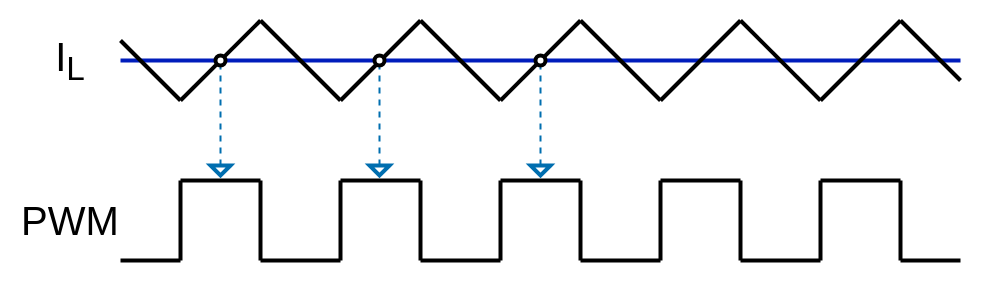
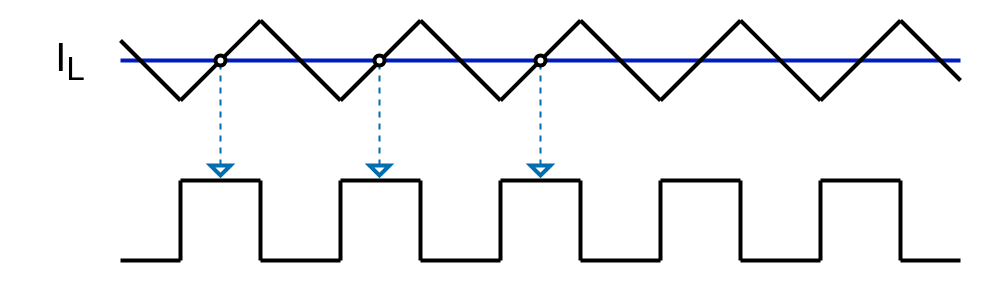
  <mxCell id="0" />
  <mxCell id="1" parent="0" />
  <mxCell id="2" value="" style="endArrow=none;html=1;strokeWidth=2;dashed=1;fillColor=#1ba1e2;strokeColor=#006EAF;" edge="1" parent="1" source="46"><mxGeometry width="50" height="50" relative="1" as="geometry"><mxPoint x="540" y="180" as="sourcePoint" /><mxPoint x="540" y="60" as="targetPoint" /></mxGeometry></mxCell>
  <mxCell id="3" value="" style="endArrow=none;html=1;strokeWidth=2;dashed=1;fillColor=#1ba1e2;strokeColor=#006EAF;" edge="1" parent="1" source="45"><mxGeometry width="50" height="50" relative="1" as="geometry"><mxPoint x="379" y="180" as="sourcePoint" /><mxPoint x="379" y="60" as="targetPoint" /></mxGeometry></mxCell>
  <mxCell id="4" value="" style="endArrow=none;html=1;strokeWidth=2;dashed=1;fillColor=#1ba1e2;strokeColor=#006EAF;" edge="1" parent="1" source="44"><mxGeometry width="50" height="50" relative="1" as="geometry"><mxPoint x="220" y="180" as="sourcePoint" /><mxPoint x="220" y="60" as="targetPoint" /></mxGeometry></mxCell>
  <mxCell id="5" value="" style="endArrow=none;html=1;strokeWidth=4;fillColor=#0050ef;strokeColor=#001DBC;" edge="1" parent="1"><mxGeometry width="50" height="50" relative="1" as="geometry"><mxPoint x="120" y="60" as="sourcePoint" /><mxPoint x="960" y="60" as="targetPoint" /></mxGeometry></mxCell>
  <mxCell id="6" value="" style="endArrow=none;html=1;strokeWidth=4;" parent="1" edge="1"><mxGeometry width="50" height="50" relative="1" as="geometry"><mxPoint x="180" y="260" as="sourcePoint" /><mxPoint x="180" y="180" as="targetPoint" /></mxGeometry></mxCell>
  <mxCell id="7" value="" style="endArrow=none;html=1;strokeWidth=4;" parent="1" edge="1"><mxGeometry width="50" height="50" relative="1" as="geometry"><mxPoint x="180" y="180" as="sourcePoint" /><mxPoint x="260" y="180" as="targetPoint" /></mxGeometry></mxCell>
  <mxCell id="8" value="" style="endArrow=none;html=1;strokeWidth=4;" parent="1" edge="1"><mxGeometry width="50" height="50" relative="1" as="geometry"><mxPoint x="260" y="260" as="sourcePoint" /><mxPoint x="260" y="180" as="targetPoint" /></mxGeometry></mxCell>
  <mxCell id="9" value="" style="endArrow=none;html=1;strokeWidth=4;" parent="1" edge="1"><mxGeometry width="50" height="50" relative="1" as="geometry"><mxPoint x="260" y="260" as="sourcePoint" /><mxPoint x="340" y="260" as="targetPoint" /></mxGeometry></mxCell>
  <mxCell id="10" value="" style="endArrow=none;html=1;strokeWidth=4;" parent="1" edge="1"><mxGeometry width="50" height="50" relative="1" as="geometry"><mxPoint x="340" y="260" as="sourcePoint" /><mxPoint x="340" y="180" as="targetPoint" /></mxGeometry></mxCell>
  <mxCell id="11" value="" style="endArrow=none;html=1;strokeWidth=4;" parent="1" edge="1"><mxGeometry width="50" height="50" relative="1" as="geometry"><mxPoint x="340" y="180" as="sourcePoint" /><mxPoint x="420" y="180" as="targetPoint" /></mxGeometry></mxCell>
  <mxCell id="12" value="" style="endArrow=none;html=1;strokeWidth=4;" parent="1" edge="1"><mxGeometry width="50" height="50" relative="1" as="geometry"><mxPoint x="420" y="260" as="sourcePoint" /><mxPoint x="420" y="180" as="targetPoint" /></mxGeometry></mxCell>
  <mxCell id="13" value="" style="endArrow=none;html=1;strokeWidth=4;" parent="1" edge="1"><mxGeometry width="50" height="50" relative="1" as="geometry"><mxPoint x="420" y="260" as="sourcePoint" /><mxPoint x="500" y="260" as="targetPoint" /></mxGeometry></mxCell>
  <mxCell id="14" value="" style="endArrow=none;html=1;strokeWidth=4;" parent="1" edge="1"><mxGeometry width="50" height="50" relative="1" as="geometry"><mxPoint x="500" y="260" as="sourcePoint" /><mxPoint x="500" y="180" as="targetPoint" /></mxGeometry></mxCell>
  <mxCell id="15" value="" style="endArrow=none;html=1;strokeWidth=4;" parent="1" edge="1"><mxGeometry width="50" height="50" relative="1" as="geometry"><mxPoint x="500" y="180" as="sourcePoint" /><mxPoint x="580" y="180" as="targetPoint" /></mxGeometry></mxCell>
  <mxCell id="16" value="" style="endArrow=none;html=1;strokeWidth=4;" parent="1" edge="1"><mxGeometry width="50" height="50" relative="1" as="geometry"><mxPoint x="580" y="260" as="sourcePoint" /><mxPoint x="580" y="180" as="targetPoint" /></mxGeometry></mxCell>
  <mxCell id="17" value="" style="endArrow=none;html=1;strokeWidth=4;" parent="1" edge="1"><mxGeometry width="50" height="50" relative="1" as="geometry"><mxPoint x="580" y="260" as="sourcePoint" /><mxPoint x="660" y="260" as="targetPoint" /></mxGeometry></mxCell>
  <mxCell id="18" value="" style="endArrow=none;html=1;strokeWidth=4;" parent="1" edge="1"><mxGeometry width="50" height="50" relative="1" as="geometry"><mxPoint x="660" y="260" as="sourcePoint" /><mxPoint x="660" y="180" as="targetPoint" /></mxGeometry></mxCell>
  <mxCell id="19" value="" style="endArrow=none;html=1;strokeWidth=4;" parent="1" edge="1"><mxGeometry width="50" height="50" relative="1" as="geometry"><mxPoint x="660" y="180" as="sourcePoint" /><mxPoint x="740" y="180" as="targetPoint" /></mxGeometry></mxCell>
  <mxCell id="20" value="" style="endArrow=none;html=1;strokeWidth=4;" parent="1" edge="1"><mxGeometry width="50" height="50" relative="1" as="geometry"><mxPoint x="740" y="260" as="sourcePoint" /><mxPoint x="740" y="180" as="targetPoint" /></mxGeometry></mxCell>
  <mxCell id="21" value="" style="endArrow=none;html=1;strokeWidth=4;" parent="1" edge="1"><mxGeometry width="50" height="50" relative="1" as="geometry"><mxPoint x="740" y="260" as="sourcePoint" /><mxPoint x="820" y="260" as="targetPoint" /></mxGeometry></mxCell>
  <mxCell id="22" value="" style="endArrow=none;html=1;strokeWidth=4;" parent="1" edge="1"><mxGeometry width="50" height="50" relative="1" as="geometry"><mxPoint x="820" y="260" as="sourcePoint" /><mxPoint x="820" y="180" as="targetPoint" /></mxGeometry></mxCell>
  <mxCell id="23" value="" style="endArrow=none;html=1;strokeWidth=4;" parent="1" edge="1"><mxGeometry width="50" height="50" relative="1" as="geometry"><mxPoint x="820" y="180" as="sourcePoint" /><mxPoint x="900" y="180" as="targetPoint" /></mxGeometry></mxCell>
  <mxCell id="24" value="" style="endArrow=none;html=1;strokeWidth=4;" parent="1" edge="1"><mxGeometry width="50" height="50" relative="1" as="geometry"><mxPoint x="900" y="260" as="sourcePoint" /><mxPoint x="900" y="180" as="targetPoint" /></mxGeometry></mxCell>
  <mxCell id="25" value="" style="endArrow=none;html=1;strokeWidth=4;" parent="1" edge="1"><mxGeometry width="50" height="50" relative="1" as="geometry"><mxPoint x="900" y="260" as="sourcePoint" /><mxPoint x="960" y="260" as="targetPoint" /></mxGeometry></mxCell>
  <mxCell id="26" value="" style="endArrow=none;html=1;strokeWidth=4;" parent="1" edge="1"><mxGeometry width="50" height="50" relative="1" as="geometry"><mxPoint x="180" y="260" as="sourcePoint" /><mxPoint x="120" y="260" as="targetPoint" /></mxGeometry></mxCell>
- <mxCell id="27" value="PWM" style="text;html=1;strokeColor=none;fillColor=none;align=center;verticalAlign=middle;whiteSpace=wrap;rounded=0;fontSize=40;" parent="1" vertex="1"><mxGeometry x="20" y="200" width="100" height="40" as="geometry" /></mxCell>
  <mxCell id="28" value="" style="endArrow=none;html=1;strokeWidth=4;" edge="1" parent="1"><mxGeometry width="50" height="50" relative="1" as="geometry"><mxPoint x="120" y="40" as="sourcePoint" /><mxPoint x="180" y="100" as="targetPoint" /></mxGeometry></mxCell>
  <mxCell id="29" value="" style="endArrow=none;html=1;strokeWidth=4;" edge="1" parent="1" source="40"><mxGeometry width="50" height="50" relative="1" as="geometry"><mxPoint x="180" y="100" as="sourcePoint" /><mxPoint x="260" y="20" as="targetPoint" /></mxGeometry></mxCell>
  <mxCell id="30" value="" style="endArrow=none;html=1;strokeWidth=4;" edge="1" parent="1"><mxGeometry width="50" height="50" relative="1" as="geometry"><mxPoint x="340" y="100" as="sourcePoint" /><mxPoint x="260" y="20" as="targetPoint" /></mxGeometry></mxCell>
  <mxCell id="31" value="" style="endArrow=none;html=1;strokeWidth=4;" edge="1" parent="1"><mxGeometry width="50" height="50" relative="1" as="geometry"><mxPoint x="340" y="100" as="sourcePoint" /><mxPoint x="420" y="20" as="targetPoint" /></mxGeometry></mxCell>
  <mxCell id="32" value="" style="endArrow=none;html=1;strokeWidth=4;" edge="1" parent="1"><mxGeometry width="50" height="50" relative="1" as="geometry"><mxPoint x="500" y="100" as="sourcePoint" /><mxPoint x="420" y="20" as="targetPoint" /></mxGeometry></mxCell>
  <mxCell id="33" value="" style="endArrow=none;html=1;strokeWidth=4;" edge="1" parent="1"><mxGeometry width="50" height="50" relative="1" as="geometry"><mxPoint x="500" y="100" as="sourcePoint" /><mxPoint x="580" y="20" as="targetPoint" /></mxGeometry></mxCell>
  <mxCell id="34" value="" style="endArrow=none;html=1;strokeWidth=4;" edge="1" parent="1"><mxGeometry width="50" height="50" relative="1" as="geometry"><mxPoint x="660" y="100" as="sourcePoint" /><mxPoint x="580" y="20" as="targetPoint" /></mxGeometry></mxCell>
  <mxCell id="35" value="" style="endArrow=none;html=1;strokeWidth=4;" edge="1" parent="1"><mxGeometry width="50" height="50" relative="1" as="geometry"><mxPoint x="660" y="100" as="sourcePoint" /><mxPoint x="740" y="20" as="targetPoint" /></mxGeometry></mxCell>
  <mxCell id="36" value="" style="endArrow=none;html=1;strokeWidth=4;" edge="1" parent="1"><mxGeometry width="50" height="50" relative="1" as="geometry"><mxPoint x="820" y="100" as="sourcePoint" /><mxPoint x="740" y="20" as="targetPoint" /></mxGeometry></mxCell>
  <mxCell id="37" value="" style="endArrow=none;html=1;strokeWidth=4;" edge="1" parent="1"><mxGeometry width="50" height="50" relative="1" as="geometry"><mxPoint x="820" y="100" as="sourcePoint" /><mxPoint x="900" y="20" as="targetPoint" /></mxGeometry></mxCell>
  <mxCell id="38" value="" style="endArrow=none;html=1;strokeWidth=4;" edge="1" parent="1"><mxGeometry width="50" height="50" relative="1" as="geometry"><mxPoint x="960" y="80" as="sourcePoint" /><mxPoint x="900" y="20" as="targetPoint" /></mxGeometry></mxCell>
  <mxCell id="39" value="I&lt;sub&gt;L&lt;/sub&gt;" style="text;html=1;strokeColor=none;fillColor=none;align=center;verticalAlign=middle;whiteSpace=wrap;rounded=0;fontSize=40;" vertex="1" parent="1"><mxGeometry x="20" y="40" width="100" height="40" as="geometry" /></mxCell>
  <mxCell id="40" value="" style="ellipse;whiteSpace=wrap;html=1;aspect=fixed;strokeWidth=4;" vertex="1" parent="1"><mxGeometry x="215" y="55" width="10" height="10" as="geometry" /></mxCell>
  <mxCell id="41" value="" style="endArrow=none;html=1;strokeWidth=4;" edge="1" parent="1" target="40"><mxGeometry width="50" height="50" relative="1" as="geometry"><mxPoint x="180" y="100" as="sourcePoint" /><mxPoint x="260" y="20" as="targetPoint" /></mxGeometry></mxCell>
  <mxCell id="42" value="" style="ellipse;whiteSpace=wrap;html=1;aspect=fixed;strokeWidth=4;" vertex="1" parent="1"><mxGeometry x="374" y="55" width="10" height="10" as="geometry" /></mxCell>
  <mxCell id="43" value="" style="ellipse;whiteSpace=wrap;html=1;aspect=fixed;strokeWidth=4;" vertex="1" parent="1"><mxGeometry x="535" y="55" width="10" height="10" as="geometry" /></mxCell>
  <mxCell id="44" value="" style="triangle;whiteSpace=wrap;html=1;strokeWidth=4;rotation=90;fillColor=none;strokeColor=#006EAF;fontColor=#ffffff;" vertex="1" parent="1"><mxGeometry x="215" y="160" width="10" height="20" as="geometry" /></mxCell>
  <mxCell id="45" value="" style="triangle;whiteSpace=wrap;html=1;strokeWidth=4;rotation=90;fillColor=none;strokeColor=#006EAF;fontColor=#ffffff;" vertex="1" parent="1"><mxGeometry x="374" y="160" width="10" height="20" as="geometry" /></mxCell>
  <mxCell id="46" value="" style="triangle;whiteSpace=wrap;html=1;strokeWidth=4;rotation=90;fillColor=none;strokeColor=#006EAF;fontColor=#ffffff;" vertex="1" parent="1"><mxGeometry x="535" y="160" width="10" height="20" as="geometry" /></mxCell>
